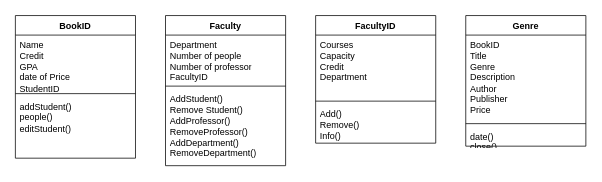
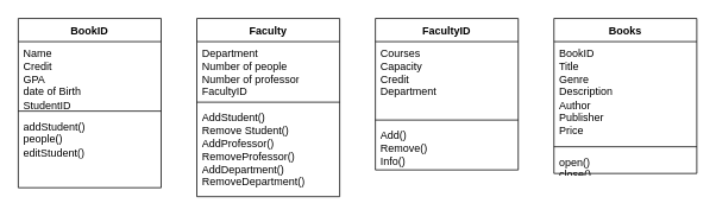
  <mxCell id="0" />
  <mxCell id="1" parent="0" />
  <mxCell id="2" value="BookID" style="swimlane;fontStyle=1;align=center;verticalAlign=top;childLayout=stackLayout;horizontal=1;startSize=26;horizontalStack=0;resizeParent=1;resizeParentMax=0;resizeLast=0;collapsible=1;marginBottom=0;whiteSpace=wrap;html=1;" vertex="1" parent="1"><mxGeometry x="20" y="20" width="160" height="190" as="geometry" /></mxCell>
- <mxCell id="3" value="Name&lt;div&gt;Credit&lt;/div&gt;&lt;div&gt;GPA&lt;/div&gt;&lt;div&gt;date of Price&lt;/div&gt;&lt;div&gt;StudentID&lt;/div&gt;" style="text;strokeColor=none;fillColor=none;align=left;verticalAlign=top;spacingLeft=4;spacingRight=4;overflow=hidden;rotatable=0;points=[[0,0.5],[1,0.5]];portConstraint=eastwest;whiteSpace=wrap;html=1;" vertex="1" parent="2"><mxGeometry y="26" width="160" height="74" as="geometry" /></mxCell>
+ <mxCell id="3" value="Name&lt;div&gt;Credit&lt;/div&gt;&lt;div&gt;GPA&lt;/div&gt;&lt;div&gt;date of Birth&lt;/div&gt;&lt;div&gt;StudentID&lt;/div&gt;" style="text;strokeColor=none;fillColor=none;align=left;verticalAlign=top;spacingLeft=4;spacingRight=4;overflow=hidden;rotatable=0;points=[[0,0.5],[1,0.5]];portConstraint=eastwest;whiteSpace=wrap;html=1;" vertex="1" parent="2"><mxGeometry y="26" width="160" height="74" as="geometry" /></mxCell>
  <mxCell id="4" value="" style="line;strokeWidth=1;fillColor=none;align=left;verticalAlign=middle;spacingTop=-1;spacingLeft=3;spacingRight=3;rotatable=0;labelPosition=right;points=[];portConstraint=eastwest;strokeColor=inherit;" vertex="1" parent="2"><mxGeometry y="100" width="160" height="8" as="geometry" /></mxCell>
  <mxCell id="5" value="addStudent()&lt;div&gt;people()&lt;/div&gt;&lt;div&gt;editStudent()&lt;/div&gt;" style="text;strokeColor=none;fillColor=none;align=left;verticalAlign=top;spacingLeft=4;spacingRight=4;overflow=hidden;rotatable=0;points=[[0,0.5],[1,0.5]];portConstraint=eastwest;whiteSpace=wrap;html=1;" vertex="1" parent="2"><mxGeometry y="108" width="160" height="82" as="geometry" /></mxCell>
  <mxCell id="6" value="Faculty" style="swimlane;fontStyle=1;align=center;verticalAlign=top;childLayout=stackLayout;horizontal=1;startSize=26;horizontalStack=0;resizeParent=1;resizeParentMax=0;resizeLast=0;collapsible=1;marginBottom=0;whiteSpace=wrap;html=1;" vertex="1" parent="1"><mxGeometry x="220" y="20" width="160" height="200" as="geometry" /></mxCell>
  <mxCell id="7" value="Department&lt;br&gt;&lt;div&gt;Number of people&lt;/div&gt;&lt;div&gt;Number of professor&lt;/div&gt;&lt;div&gt;FacultyID&lt;/div&gt;" style="text;strokeColor=none;fillColor=none;align=left;verticalAlign=top;spacingLeft=4;spacingRight=4;overflow=hidden;rotatable=0;points=[[0,0.5],[1,0.5]];portConstraint=eastwest;whiteSpace=wrap;html=1;" vertex="1" parent="6"><mxGeometry y="26" width="160" height="64" as="geometry" /></mxCell>
  <mxCell id="8" value="" style="line;strokeWidth=1;fillColor=none;align=left;verticalAlign=middle;spacingTop=-1;spacingLeft=3;spacingRight=3;rotatable=0;labelPosition=right;points=[];portConstraint=eastwest;strokeColor=inherit;" vertex="1" parent="6"><mxGeometry y="90" width="160" height="8" as="geometry" /></mxCell>
  <mxCell id="9" value="AddStudent()&lt;div&gt;Remove Student()&lt;/div&gt;&lt;div&gt;AddProfessor()&lt;/div&gt;&lt;div&gt;RemoveProfessor()&lt;/div&gt;&lt;div&gt;AddDepartment()&lt;/div&gt;&lt;div&gt;RemoveDepartment()&lt;/div&gt;" style="text;strokeColor=none;fillColor=none;align=left;verticalAlign=top;spacingLeft=4;spacingRight=4;overflow=hidden;rotatable=0;points=[[0,0.5],[1,0.5]];portConstraint=eastwest;whiteSpace=wrap;html=1;" vertex="1" parent="6"><mxGeometry y="98" width="160" height="102" as="geometry" /></mxCell>
  <mxCell id="10" value="FacultyID" style="swimlane;fontStyle=1;align=center;verticalAlign=top;childLayout=stackLayout;horizontal=1;startSize=26;horizontalStack=0;resizeParent=1;resizeParentMax=0;resizeLast=0;collapsible=1;marginBottom=0;whiteSpace=wrap;html=1;" vertex="1" parent="1"><mxGeometry x="420" y="20" width="160" height="170" as="geometry" /></mxCell>
  <mxCell id="11" value="Courses&lt;div&gt;Capacity&lt;/div&gt;&lt;div&gt;Credit&lt;/div&gt;&lt;div&gt;Department&lt;/div&gt;" style="text;strokeColor=none;fillColor=none;align=left;verticalAlign=top;spacingLeft=4;spacingRight=4;overflow=hidden;rotatable=0;points=[[0,0.5],[1,0.5]];portConstraint=eastwest;whiteSpace=wrap;html=1;" vertex="1" parent="10"><mxGeometry y="26" width="160" height="84" as="geometry" /></mxCell>
  <mxCell id="12" value="" style="line;strokeWidth=1;fillColor=none;align=left;verticalAlign=middle;spacingTop=-1;spacingLeft=3;spacingRight=3;rotatable=0;labelPosition=right;points=[];portConstraint=eastwest;strokeColor=inherit;" vertex="1" parent="10"><mxGeometry y="110" width="160" height="8" as="geometry" /></mxCell>
  <mxCell id="13" value="Add()&lt;div&gt;Remove()&lt;/div&gt;&lt;div&gt;Info()&lt;/div&gt;" style="text;strokeColor=none;fillColor=none;align=left;verticalAlign=top;spacingLeft=4;spacingRight=4;overflow=hidden;rotatable=0;points=[[0,0.5],[1,0.5]];portConstraint=eastwest;whiteSpace=wrap;html=1;" vertex="1" parent="10"><mxGeometry y="118" width="160" height="52" as="geometry" /></mxCell>
- <mxCell id="14" value="Genre" style="swimlane;fontStyle=1;align=center;verticalAlign=top;childLayout=stackLayout;horizontal=1;startSize=26;horizontalStack=0;resizeParent=1;resizeParentMax=0;resizeLast=0;collapsible=1;marginBottom=0;whiteSpace=wrap;html=1;" vertex="1" parent="1"><mxGeometry x="620" y="20" width="160" height="174" as="geometry" /></mxCell>
+ <mxCell id="14" value="Books" style="swimlane;fontStyle=1;align=center;verticalAlign=top;childLayout=stackLayout;horizontal=1;startSize=26;horizontalStack=0;resizeParent=1;resizeParentMax=0;resizeLast=0;collapsible=1;marginBottom=0;whiteSpace=wrap;html=1;" vertex="1" parent="1"><mxGeometry x="620" y="20" width="160" height="174" as="geometry" /></mxCell>
  <mxCell id="15" value="BookID&lt;div&gt;Title&lt;/div&gt;&lt;div&gt;Genre&lt;/div&gt;&lt;div&gt;Description&lt;/div&gt;&lt;div&gt;Author&lt;/div&gt;&lt;div&gt;Publisher&lt;/div&gt;&lt;div&gt;Price&lt;/div&gt;" style="text;strokeColor=none;fillColor=none;align=left;verticalAlign=top;spacingLeft=4;spacingRight=4;overflow=hidden;rotatable=0;points=[[0,0.5],[1,0.5]];portConstraint=eastwest;whiteSpace=wrap;html=1;" vertex="1" parent="14"><mxGeometry y="26" width="160" height="114" as="geometry" /></mxCell>
  <mxCell id="16" value="" style="line;strokeWidth=1;fillColor=none;align=left;verticalAlign=middle;spacingTop=-1;spacingLeft=3;spacingRight=3;rotatable=0;labelPosition=right;points=[];portConstraint=eastwest;strokeColor=inherit;" vertex="1" parent="14"><mxGeometry y="140" width="160" height="8" as="geometry" /></mxCell>
- <mxCell id="17" value="date()&lt;div&gt;close()&lt;/div&gt;&lt;div&gt;markPage()&lt;/div&gt;" style="text;strokeColor=none;fillColor=none;align=left;verticalAlign=top;spacingLeft=4;spacingRight=4;overflow=hidden;rotatable=0;points=[[0,0.5],[1,0.5]];portConstraint=eastwest;whiteSpace=wrap;html=1;" vertex="1" parent="14"><mxGeometry y="148" width="160" height="26" as="geometry" /></mxCell>
+ <mxCell id="17" value="open()&lt;div&gt;close()&lt;/div&gt;&lt;div&gt;markPage()&lt;/div&gt;" style="text;strokeColor=none;fillColor=none;align=left;verticalAlign=top;spacingLeft=4;spacingRight=4;overflow=hidden;rotatable=0;points=[[0,0.5],[1,0.5]];portConstraint=eastwest;whiteSpace=wrap;html=1;" vertex="1" parent="14"><mxGeometry y="148" width="160" height="26" as="geometry" /></mxCell>
